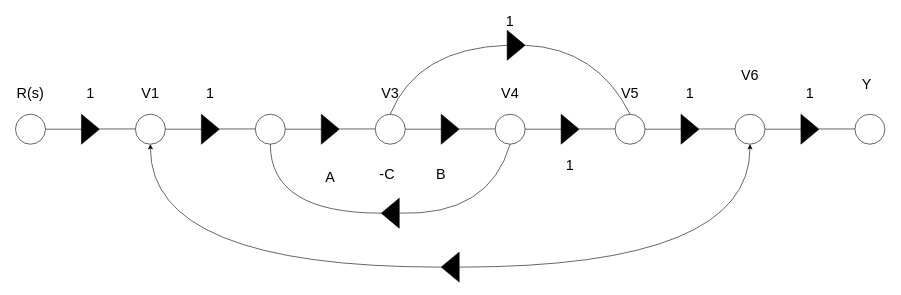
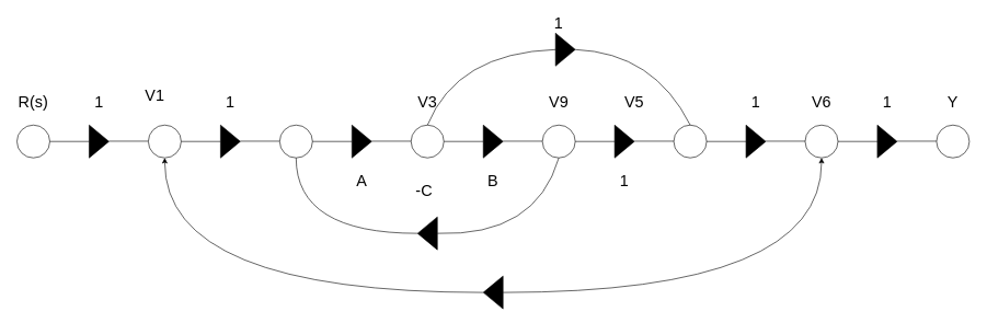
  <mxCell id="0" />
  <mxCell id="1" parent="0" />
  <mxCell id="2" value="" style="ellipse;whiteSpace=wrap;html=1;aspect=fixed;" vertex="1" parent="1"><mxGeometry x="25" y="190" width="50" height="50" as="geometry" /></mxCell>
  <mxCell id="3" value="" style="triangle;whiteSpace=wrap;html=1;fillColor=#000000;" vertex="1" parent="1"><mxGeometry x="135" y="190" width="30" height="50" as="geometry" /></mxCell>
  <mxCell id="4" value="" style="endArrow=none;html=1;rounded=0;exitX=1;exitY=0.5;exitDx=0;exitDy=0;entryX=0;entryY=0.5;entryDx=0;entryDy=0;" edge="1" parent="1" source="2" target="3"><mxGeometry width="50" height="50" relative="1" as="geometry"><mxPoint x="75" y="250" as="sourcePoint" /><mxPoint x="125" y="200" as="targetPoint" /></mxGeometry></mxCell>
  <mxCell id="5" value="" style="endArrow=none;html=1;rounded=0;exitX=1;exitY=0.5;exitDx=0;exitDy=0;entryX=0;entryY=0.5;entryDx=0;entryDy=0;" edge="1" parent="1"><mxGeometry width="50" height="50" relative="1" as="geometry"><mxPoint x="165" y="214.58" as="sourcePoint" /><mxPoint x="225" y="214.58" as="targetPoint" /></mxGeometry></mxCell>
  <mxCell id="6" value="" style="ellipse;whiteSpace=wrap;html=1;aspect=fixed;" vertex="1" parent="1"><mxGeometry x="225" y="190" width="50" height="50" as="geometry" /></mxCell>
  <mxCell id="7" value="" style="triangle;whiteSpace=wrap;html=1;fillColor=#000000;" vertex="1" parent="1"><mxGeometry x="335" y="190" width="30" height="50" as="geometry" /></mxCell>
  <mxCell id="8" value="" style="endArrow=none;html=1;rounded=0;exitX=1;exitY=0.5;exitDx=0;exitDy=0;entryX=0;entryY=0.5;entryDx=0;entryDy=0;" edge="1" parent="1" source="6" target="7"><mxGeometry width="50" height="50" relative="1" as="geometry"><mxPoint x="275" y="250" as="sourcePoint" /><mxPoint x="325" y="200" as="targetPoint" /></mxGeometry></mxCell>
  <mxCell id="9" value="" style="endArrow=none;html=1;rounded=0;exitX=1;exitY=0.5;exitDx=0;exitDy=0;entryX=0;entryY=0.5;entryDx=0;entryDy=0;" edge="1" parent="1"><mxGeometry width="50" height="50" relative="1" as="geometry"><mxPoint x="365" y="214.58" as="sourcePoint" /><mxPoint x="425" y="214.58" as="targetPoint" /></mxGeometry></mxCell>
  <mxCell id="10" value="" style="ellipse;whiteSpace=wrap;html=1;aspect=fixed;" vertex="1" parent="1"><mxGeometry x="425" y="190" width="50" height="50" as="geometry" /></mxCell>
  <mxCell id="11" value="" style="triangle;whiteSpace=wrap;html=1;fillColor=#000000;" vertex="1" parent="1"><mxGeometry x="535" y="190" width="30" height="50" as="geometry" /></mxCell>
  <mxCell id="12" value="" style="endArrow=none;html=1;rounded=0;exitX=1;exitY=0.5;exitDx=0;exitDy=0;entryX=0;entryY=0.5;entryDx=0;entryDy=0;" edge="1" parent="1" source="10" target="11"><mxGeometry width="50" height="50" relative="1" as="geometry"><mxPoint x="475" y="250" as="sourcePoint" /><mxPoint x="525" y="200" as="targetPoint" /></mxGeometry></mxCell>
  <mxCell id="13" value="" style="endArrow=none;html=1;rounded=0;exitX=1;exitY=0.5;exitDx=0;exitDy=0;entryX=0;entryY=0.5;entryDx=0;entryDy=0;" edge="1" parent="1"><mxGeometry width="50" height="50" relative="1" as="geometry"><mxPoint x="565" y="214.58" as="sourcePoint" /><mxPoint x="625" y="214.58" as="targetPoint" /></mxGeometry></mxCell>
  <mxCell id="14" value="" style="ellipse;whiteSpace=wrap;html=1;aspect=fixed;" vertex="1" parent="1"><mxGeometry x="625" y="190" width="50" height="50" as="geometry" /></mxCell>
  <mxCell id="15" value="" style="triangle;whiteSpace=wrap;html=1;fillColor=#000000;" vertex="1" parent="1"><mxGeometry x="735" y="190" width="30" height="50" as="geometry" /></mxCell>
  <mxCell id="16" value="" style="endArrow=none;html=1;rounded=0;exitX=1;exitY=0.5;exitDx=0;exitDy=0;entryX=0;entryY=0.5;entryDx=0;entryDy=0;" edge="1" parent="1" source="14" target="15"><mxGeometry width="50" height="50" relative="1" as="geometry"><mxPoint x="675" y="250" as="sourcePoint" /><mxPoint x="725" y="200" as="targetPoint" /></mxGeometry></mxCell>
  <mxCell id="17" value="" style="endArrow=none;html=1;rounded=0;exitX=1;exitY=0.5;exitDx=0;exitDy=0;entryX=0;entryY=0.5;entryDx=0;entryDy=0;" edge="1" parent="1"><mxGeometry width="50" height="50" relative="1" as="geometry"><mxPoint x="765" y="214.58" as="sourcePoint" /><mxPoint x="825" y="214.58" as="targetPoint" /></mxGeometry></mxCell>
  <mxCell id="18" value="" style="ellipse;whiteSpace=wrap;html=1;aspect=fixed;" vertex="1" parent="1"><mxGeometry x="825" y="190" width="50" height="50" as="geometry" /></mxCell>
  <mxCell id="19" value="" style="triangle;whiteSpace=wrap;html=1;fillColor=#000000;" vertex="1" parent="1"><mxGeometry x="935" y="190" width="30" height="50" as="geometry" /></mxCell>
  <mxCell id="20" value="" style="endArrow=none;html=1;rounded=0;exitX=1;exitY=0.5;exitDx=0;exitDy=0;entryX=0;entryY=0.5;entryDx=0;entryDy=0;" edge="1" parent="1" source="18" target="19"><mxGeometry width="50" height="50" relative="1" as="geometry"><mxPoint x="875" y="250" as="sourcePoint" /><mxPoint x="925" y="200" as="targetPoint" /></mxGeometry></mxCell>
  <mxCell id="21" value="" style="endArrow=none;html=1;rounded=0;exitX=1;exitY=0.5;exitDx=0;exitDy=0;entryX=0;entryY=0.5;entryDx=0;entryDy=0;" edge="1" parent="1"><mxGeometry width="50" height="50" relative="1" as="geometry"><mxPoint x="965" y="214.58" as="sourcePoint" /><mxPoint x="1025" y="214.58" as="targetPoint" /></mxGeometry></mxCell>
  <mxCell id="22" value="" style="ellipse;whiteSpace=wrap;html=1;aspect=fixed;" vertex="1" parent="1"><mxGeometry x="1025" y="190" width="50" height="50" as="geometry" /></mxCell>
  <mxCell id="23" value="" style="triangle;whiteSpace=wrap;html=1;fillColor=#000000;" vertex="1" parent="1"><mxGeometry x="1135" y="190" width="30" height="50" as="geometry" /></mxCell>
  <mxCell id="24" value="" style="endArrow=none;html=1;rounded=0;exitX=1;exitY=0.5;exitDx=0;exitDy=0;entryX=0;entryY=0.5;entryDx=0;entryDy=0;" edge="1" parent="1" source="22" target="23"><mxGeometry width="50" height="50" relative="1" as="geometry"><mxPoint x="1075" y="250" as="sourcePoint" /><mxPoint x="1125" y="200" as="targetPoint" /></mxGeometry></mxCell>
  <mxCell id="25" value="" style="endArrow=none;html=1;rounded=0;exitX=1;exitY=0.5;exitDx=0;exitDy=0;entryX=0;entryY=0.5;entryDx=0;entryDy=0;" edge="1" parent="1"><mxGeometry width="50" height="50" relative="1" as="geometry"><mxPoint x="1165" y="214.58" as="sourcePoint" /><mxPoint x="1225" y="214.58" as="targetPoint" /></mxGeometry></mxCell>
  <mxCell id="26" value="" style="ellipse;whiteSpace=wrap;html=1;aspect=fixed;" vertex="1" parent="1"><mxGeometry x="1225" y="190" width="50" height="50" as="geometry" /></mxCell>
  <mxCell id="27" value="" style="triangle;whiteSpace=wrap;html=1;fillColor=#000000;" vertex="1" parent="1"><mxGeometry x="1335" y="190" width="30" height="50" as="geometry" /></mxCell>
  <mxCell id="28" value="" style="endArrow=none;html=1;rounded=0;exitX=1;exitY=0.5;exitDx=0;exitDy=0;entryX=0;entryY=0.5;entryDx=0;entryDy=0;" edge="1" parent="1" source="26" target="27"><mxGeometry width="50" height="50" relative="1" as="geometry"><mxPoint x="1275" y="250" as="sourcePoint" /><mxPoint x="1325" y="200" as="targetPoint" /></mxGeometry></mxCell>
  <mxCell id="29" value="" style="endArrow=none;html=1;rounded=0;exitX=1;exitY=0.5;exitDx=0;exitDy=0;entryX=0;entryY=0.5;entryDx=0;entryDy=0;" edge="1" parent="1"><mxGeometry width="50" height="50" relative="1" as="geometry"><mxPoint x="1365" y="214.58" as="sourcePoint" /><mxPoint x="1425" y="214.58" as="targetPoint" /></mxGeometry></mxCell>
  <mxCell id="30" value="" style="ellipse;whiteSpace=wrap;html=1;aspect=fixed;" vertex="1" parent="1"><mxGeometry x="1425" y="190" width="50" height="50" as="geometry" /></mxCell>
  <mxCell id="31" value="&lt;font style=&quot;font-size: 24px&quot;&gt;R(s)&lt;/font&gt;" style="text;html=1;strokeColor=none;fillColor=none;align=center;verticalAlign=middle;whiteSpace=wrap;rounded=0;" vertex="1" parent="1"><mxGeometry x="20" y="140" width="60" height="30" as="geometry" /></mxCell>
  <mxCell id="32" value="&lt;font style=&quot;font-size: 24px&quot;&gt;1&lt;/font&gt;" style="text;html=1;strokeColor=none;fillColor=none;align=center;verticalAlign=middle;whiteSpace=wrap;rounded=0;" vertex="1" parent="1"><mxGeometry x="120" y="140" width="60" height="30" as="geometry" /></mxCell>
- <mxCell id="33" value="&lt;span style=&quot;font-size: 24px&quot;&gt;V1&lt;/span&gt;" style="text;html=1;strokeColor=none;fillColor=none;align=center;verticalAlign=middle;whiteSpace=wrap;rounded=0;" vertex="1" parent="1"><mxGeometry x="220" y="140" width="60" height="30" as="geometry" /></mxCell>
+ <mxCell id="33" value="&lt;span style=&quot;font-size: 24px&quot;&gt;V1&lt;/span&gt;" style="text;html=1;strokeColor=none;fillColor=none;align=center;verticalAlign=middle;whiteSpace=wrap;rounded=0;" vertex="1" parent="1"><mxGeometry x="205" y="130" width="60" height="30" as="geometry" /></mxCell>
  <mxCell id="34" value="&lt;font style=&quot;font-size: 24px&quot;&gt;1&lt;/font&gt;" style="text;html=1;strokeColor=none;fillColor=none;align=center;verticalAlign=middle;whiteSpace=wrap;rounded=0;" vertex="1" parent="1"><mxGeometry x="320" y="140" width="60" height="30" as="geometry" /></mxCell>
- <mxCell id="35" value="&lt;font style=&quot;font-size: 24px&quot;&gt;A&lt;/font&gt;" style="text;html=1;strokeColor=none;fillColor=none;align=center;verticalAlign=middle;whiteSpace=wrap;rounded=0;" vertex="1" parent="1"><mxGeometry x="520" y="280" width="60" height="30" as="geometry" /></mxCell>
+ <mxCell id="35" value="&lt;font style=&quot;font-size: 24px&quot;&gt;A&lt;/font&gt;" style="text;html=1;strokeColor=none;fillColor=none;align=center;verticalAlign=middle;whiteSpace=wrap;rounded=0;" vertex="1" parent="1"><mxGeometry x="520" y="260" width="60" height="30" as="geometry" /></mxCell>
  <mxCell id="36" value="&lt;span style=&quot;font-size: 24px&quot;&gt;V3&lt;/span&gt;" style="text;html=1;strokeColor=none;fillColor=none;align=center;verticalAlign=middle;whiteSpace=wrap;rounded=0;" vertex="1" parent="1"><mxGeometry x="620" y="140" width="60" height="30" as="geometry" /></mxCell>
  <mxCell id="37" value="" style="triangle;whiteSpace=wrap;html=1;fillColor=#000000;rotation=0;" vertex="1" parent="1"><mxGeometry x="845" y="50" width="30" height="50" as="geometry" /></mxCell>
- <mxCell id="38" value="&lt;span style=&quot;font-size: 24px&quot;&gt;B&lt;/span&gt;" style="text;html=1;strokeColor=none;fillColor=none;align=center;verticalAlign=middle;whiteSpace=wrap;rounded=0;" vertex="1" parent="1"><mxGeometry x="705" y="275" width="60" height="30" as="geometry" /></mxCell>
- <mxCell id="39" value="&lt;span style=&quot;font-size: 24px&quot;&gt;V4&lt;/span&gt;" style="text;html=1;strokeColor=none;fillColor=none;align=center;verticalAlign=middle;whiteSpace=wrap;rounded=0;" vertex="1" parent="1"><mxGeometry x="820" y="140" width="60" height="30" as="geometry" /></mxCell>
+ <mxCell id="38" value="&lt;span style=&quot;font-size: 24px&quot;&gt;B&lt;/span&gt;" style="text;html=1;strokeColor=none;fillColor=none;align=center;verticalAlign=middle;whiteSpace=wrap;rounded=0;" vertex="1" parent="1"><mxGeometry x="720" y="260" width="60" height="30" as="geometry" /></mxCell>
+ <mxCell id="39" value="&lt;span style=&quot;font-size: 24px&quot;&gt;V9&lt;/span&gt;" style="text;html=1;strokeColor=none;fillColor=none;align=center;verticalAlign=middle;whiteSpace=wrap;rounded=0;" vertex="1" parent="1"><mxGeometry x="820" y="140" width="60" height="30" as="geometry" /></mxCell>
  <mxCell id="40" value="&lt;span style=&quot;font-size: 24px&quot;&gt;1&lt;/span&gt;" style="text;html=1;strokeColor=none;fillColor=none;align=center;verticalAlign=middle;whiteSpace=wrap;rounded=0;" vertex="1" parent="1"><mxGeometry x="1120" y="140" width="60" height="30" as="geometry" /></mxCell>
  <mxCell id="41" value="&lt;span style=&quot;font-size: 24px&quot;&gt;1&lt;/span&gt;" style="text;html=1;strokeColor=none;fillColor=none;align=center;verticalAlign=middle;whiteSpace=wrap;rounded=0;" vertex="1" parent="1"><mxGeometry x="820" width="60" height="30" as="geometry" y="20" /></mxCell>
  <mxCell id="42" value="&lt;span style=&quot;font-size: 24px&quot;&gt;1&lt;/span&gt;" style="text;html=1;strokeColor=none;fillColor=none;align=center;verticalAlign=middle;whiteSpace=wrap;rounded=0;" vertex="1" parent="1"><mxGeometry x="920" y="260" width="60" height="30" as="geometry" /></mxCell>
- <mxCell id="43" value="&lt;span style=&quot;font-size: 24px&quot;&gt;V5&lt;/span&gt;" style="text;html=1;strokeColor=none;fillColor=none;align=center;verticalAlign=middle;whiteSpace=wrap;rounded=0;" vertex="1" parent="1"><mxGeometry x="1020" y="140" width="60" height="30" as="geometry" /></mxCell>
- <mxCell id="44" value="&lt;span style=&quot;font-size: 24px&quot;&gt;V6&lt;/span&gt;" style="text;html=1;strokeColor=none;fillColor=none;align=center;verticalAlign=middle;whiteSpace=wrap;rounded=0;" vertex="1" parent="1"><mxGeometry x="1220" y="110" width="60" height="30" as="geometry" /></mxCell>
- <mxCell id="45" value="&lt;span style=&quot;font-size: 24px&quot;&gt;Y&lt;/span&gt;" style="text;html=1;strokeColor=none;fillColor=none;align=center;verticalAlign=middle;whiteSpace=wrap;rounded=0;" vertex="1" parent="1"><mxGeometry x="1415" y="125" width="60" height="30" as="geometry" /></mxCell>
+ <mxCell id="43" value="&lt;span style=&quot;font-size: 24px&quot;&gt;V5&lt;/span&gt;" style="text;html=1;strokeColor=none;fillColor=none;align=center;verticalAlign=middle;whiteSpace=wrap;rounded=0;" vertex="1" parent="1"><mxGeometry x="935" y="140" width="60" height="30" as="geometry" /></mxCell>
+ <mxCell id="44" value="&lt;span style=&quot;font-size: 24px&quot;&gt;V6&lt;/span&gt;" style="text;html=1;strokeColor=none;fillColor=none;align=center;verticalAlign=middle;whiteSpace=wrap;rounded=0;" vertex="1" parent="1"><mxGeometry x="1220" y="140" width="60" height="30" as="geometry" /></mxCell>
+ <mxCell id="45" value="&lt;span style=&quot;font-size: 24px&quot;&gt;Y&lt;/span&gt;" style="text;html=1;strokeColor=none;fillColor=none;align=center;verticalAlign=middle;whiteSpace=wrap;rounded=0;" vertex="1" parent="1"><mxGeometry x="1420" y="140" width="60" height="30" as="geometry" /></mxCell>
  <mxCell id="46" value="&lt;span style=&quot;font-size: 24px&quot;&gt;1&lt;/span&gt;" style="text;html=1;strokeColor=none;fillColor=none;align=center;verticalAlign=middle;whiteSpace=wrap;rounded=0;" vertex="1" parent="1"><mxGeometry x="1320" y="140" width="60" height="30" as="geometry" /></mxCell>
  <mxCell id="47" value="" style="triangle;whiteSpace=wrap;html=1;fillColor=#000000;rotation=-180;" vertex="1" parent="1"><mxGeometry x="635" y="330" width="30" height="50" as="geometry" /></mxCell>
  <mxCell id="48" value="" style="curved=1;endArrow=none;html=1;rounded=0;fontSize=24;exitX=0.5;exitY=0;exitDx=0;exitDy=0;entryX=0;entryY=0.5;entryDx=0;entryDy=0;" edge="1" parent="1" source="14" target="37"><mxGeometry width="50" height="50" relative="1" as="geometry"><mxPoint x="855" y="420" as="sourcePoint" /><mxPoint x="905" y="370" as="targetPoint" /><Array as="points"><mxPoint x="695" y="80" /></Array></mxGeometry></mxCell>
  <mxCell id="49" value="" style="curved=1;endArrow=none;html=1;rounded=0;fontSize=24;exitX=0.5;exitY=0;exitDx=0;exitDy=0;entryX=1;entryY=0.5;entryDx=0;entryDy=0;" edge="1" parent="1" source="22" target="37"><mxGeometry width="50" height="50" relative="1" as="geometry"><mxPoint x="1150" y="35" as="sourcePoint" /><mxPoint x="965" y="130" as="targetPoint" /><Array as="points"><mxPoint x="995" y="80" /></Array></mxGeometry></mxCell>
  <mxCell id="50" value="" style="endArrow=none;html=1;rounded=0;fontSize=24;edgeStyle=orthogonalEdgeStyle;curved=1;entryX=0.5;entryY=1;entryDx=0;entryDy=0;exitX=1;exitY=0.5;exitDx=0;exitDy=0;" edge="1" parent="1" source="47" target="10"><mxGeometry width="50" height="50" relative="1" as="geometry"><mxPoint x="505" y="380" as="sourcePoint" /><mxPoint x="555" y="330" as="targetPoint" /></mxGeometry></mxCell>
  <mxCell id="51" value="" style="curved=1;endArrow=none;html=1;rounded=0;fontSize=24;exitX=0;exitY=0.5;exitDx=0;exitDy=0;entryX=0.5;entryY=1;entryDx=0;entryDy=0;" edge="1" parent="1" source="47" target="18"><mxGeometry width="50" height="50" relative="1" as="geometry"><mxPoint x="765" y="370" as="sourcePoint" /><mxPoint x="815" y="320" as="targetPoint" /><Array as="points"><mxPoint x="815" y="360" /></Array></mxGeometry></mxCell>
  <mxCell id="52" value="&lt;span style=&quot;font-size: 24px&quot;&gt;-C&lt;/span&gt;" style="text;html=1;strokeColor=none;fillColor=none;align=center;verticalAlign=middle;whiteSpace=wrap;rounded=0;" vertex="1" parent="1"><mxGeometry x="615" y="275" width="60" height="30" as="geometry" /></mxCell>
  <mxCell id="53" style="edgeStyle=orthogonalEdgeStyle;curved=1;rounded=0;orthogonalLoop=1;jettySize=auto;html=1;exitX=0;exitY=0.5;exitDx=0;exitDy=0;entryX=0.5;entryY=1;entryDx=0;entryDy=0;fontSize=24;" edge="1" parent="1" source="55" target="26"><mxGeometry relative="1" as="geometry" /></mxCell>
  <mxCell id="54" style="edgeStyle=orthogonalEdgeStyle;curved=1;rounded=0;orthogonalLoop=1;jettySize=auto;html=1;exitX=1;exitY=0.5;exitDx=0;exitDy=0;entryX=0.5;entryY=1;entryDx=0;entryDy=0;fontSize=24;" edge="1" parent="1" source="55" target="6"><mxGeometry relative="1" as="geometry" /></mxCell>
  <mxCell id="55" value="" style="triangle;whiteSpace=wrap;html=1;fillColor=#000000;rotation=-180;" vertex="1" parent="1"><mxGeometry x="735" y="420" width="30" height="50" as="geometry" /></mxCell>
